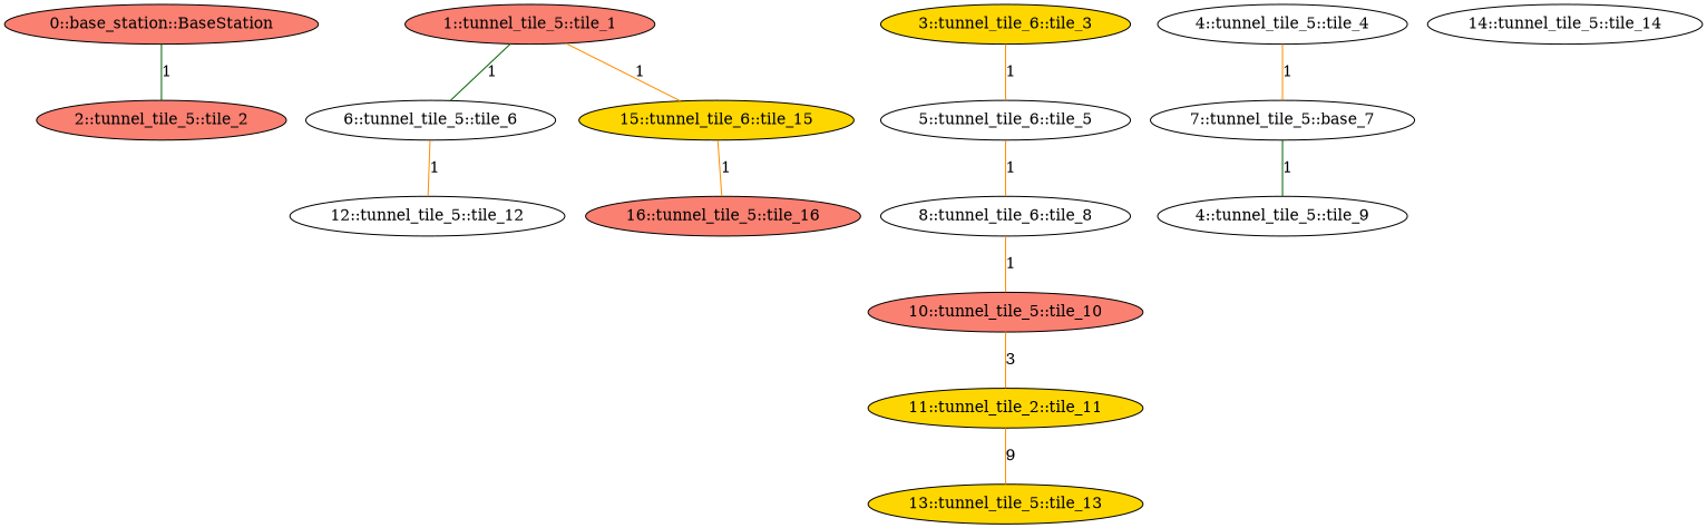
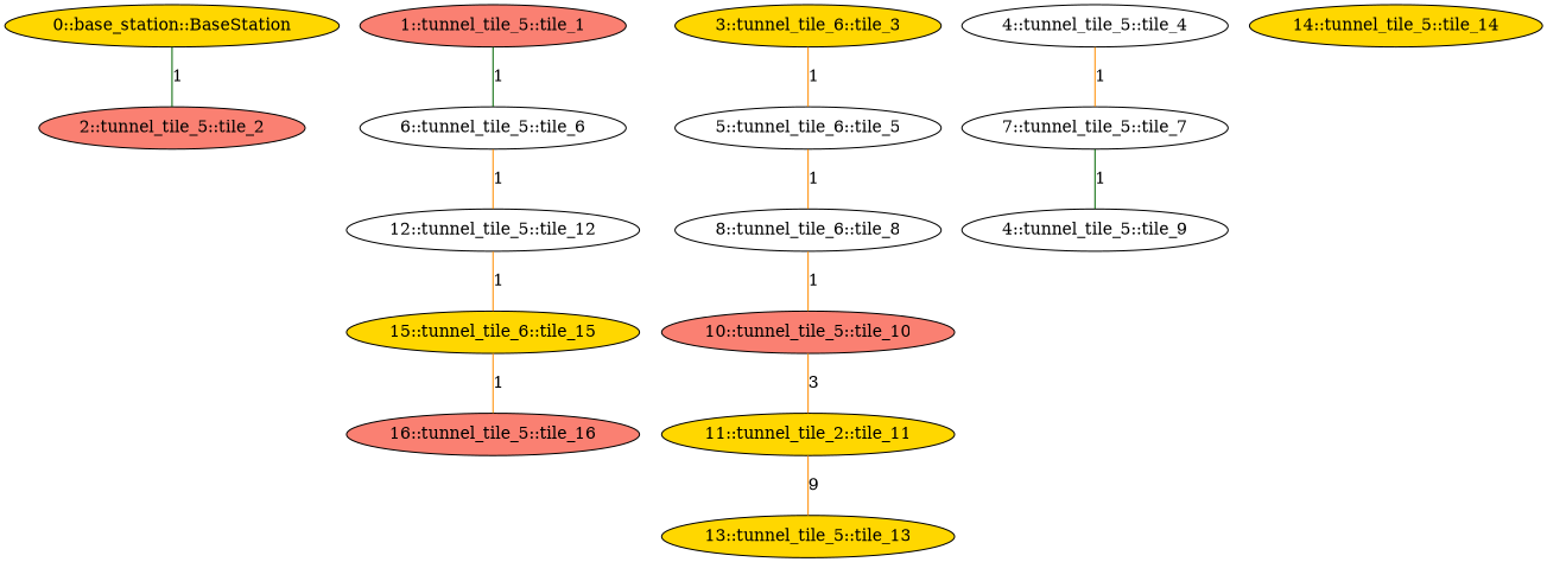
  graph {
    node [fillcolor=white style=filled]
    edge [color=darkorange]
-   n1 [fillcolor=salmon label="0::base_station::BaseStation"]
+   n1 [fillcolor=gold label="0::base_station::BaseStation"]
    n2 [fillcolor=salmon label="2::tunnel_tile_5::tile_2"]
    n3 [fillcolor=salmon label="1::tunnel_tile_5::tile_1"]
    n4 [label="6::tunnel_tile_5::tile_6"]
    n5 [label="12::tunnel_tile_5::tile_12"]
    n6 [fillcolor=gold label="3::tunnel_tile_6::tile_3"]
    n7 [label="5::tunnel_tile_6::tile_5"]
    n8 [label="8::tunnel_tile_6::tile_8"]
    n9 [label="4::tunnel_tile_5::tile_4"]
-   n10 [label="7::tunnel_tile_5::base_7"]
+   n10 [label="7::tunnel_tile_5::tile_7"]
    n11 [label="4::tunnel_tile_5::tile_9"]
    n12 [fillcolor=salmon label="10::tunnel_tile_5::tile_10"]
    n13 [fillcolor=gold label="15::tunnel_tile_6::tile_15"]
    n14 [fillcolor=gold label="11::tunnel_tile_2::tile_11"]
    n15 [fillcolor=gold label="13::tunnel_tile_5::tile_13"]
    n16 [fillcolor=salmon label="16::tunnel_tile_5::tile_16"]
-   n17 [label="14::tunnel_tile_5::tile_14"]
+   n17 [fillcolor=gold label="14::tunnel_tile_5::tile_14"]
    n1 -- n2 [color=darkgreen label=1]
    n3 -- n4 [color=darkgreen label=1]
    n4 -- n5 [label=1]
-   n3 -- n13 [label=1]
+   n5 -- n13 [label=1]
    n6 -- n7 [label=1]
    n7 -- n8 [label=1]
    n8 -- n12 [label=1]
    n9 -- n10 [label=1]
    n10 -- n11 [color=darkgreen label=1]
    n12 -- n14 [label=3]
    n13 -- n16 [label=1]
    n14 -- n15 [label=9]
  }
